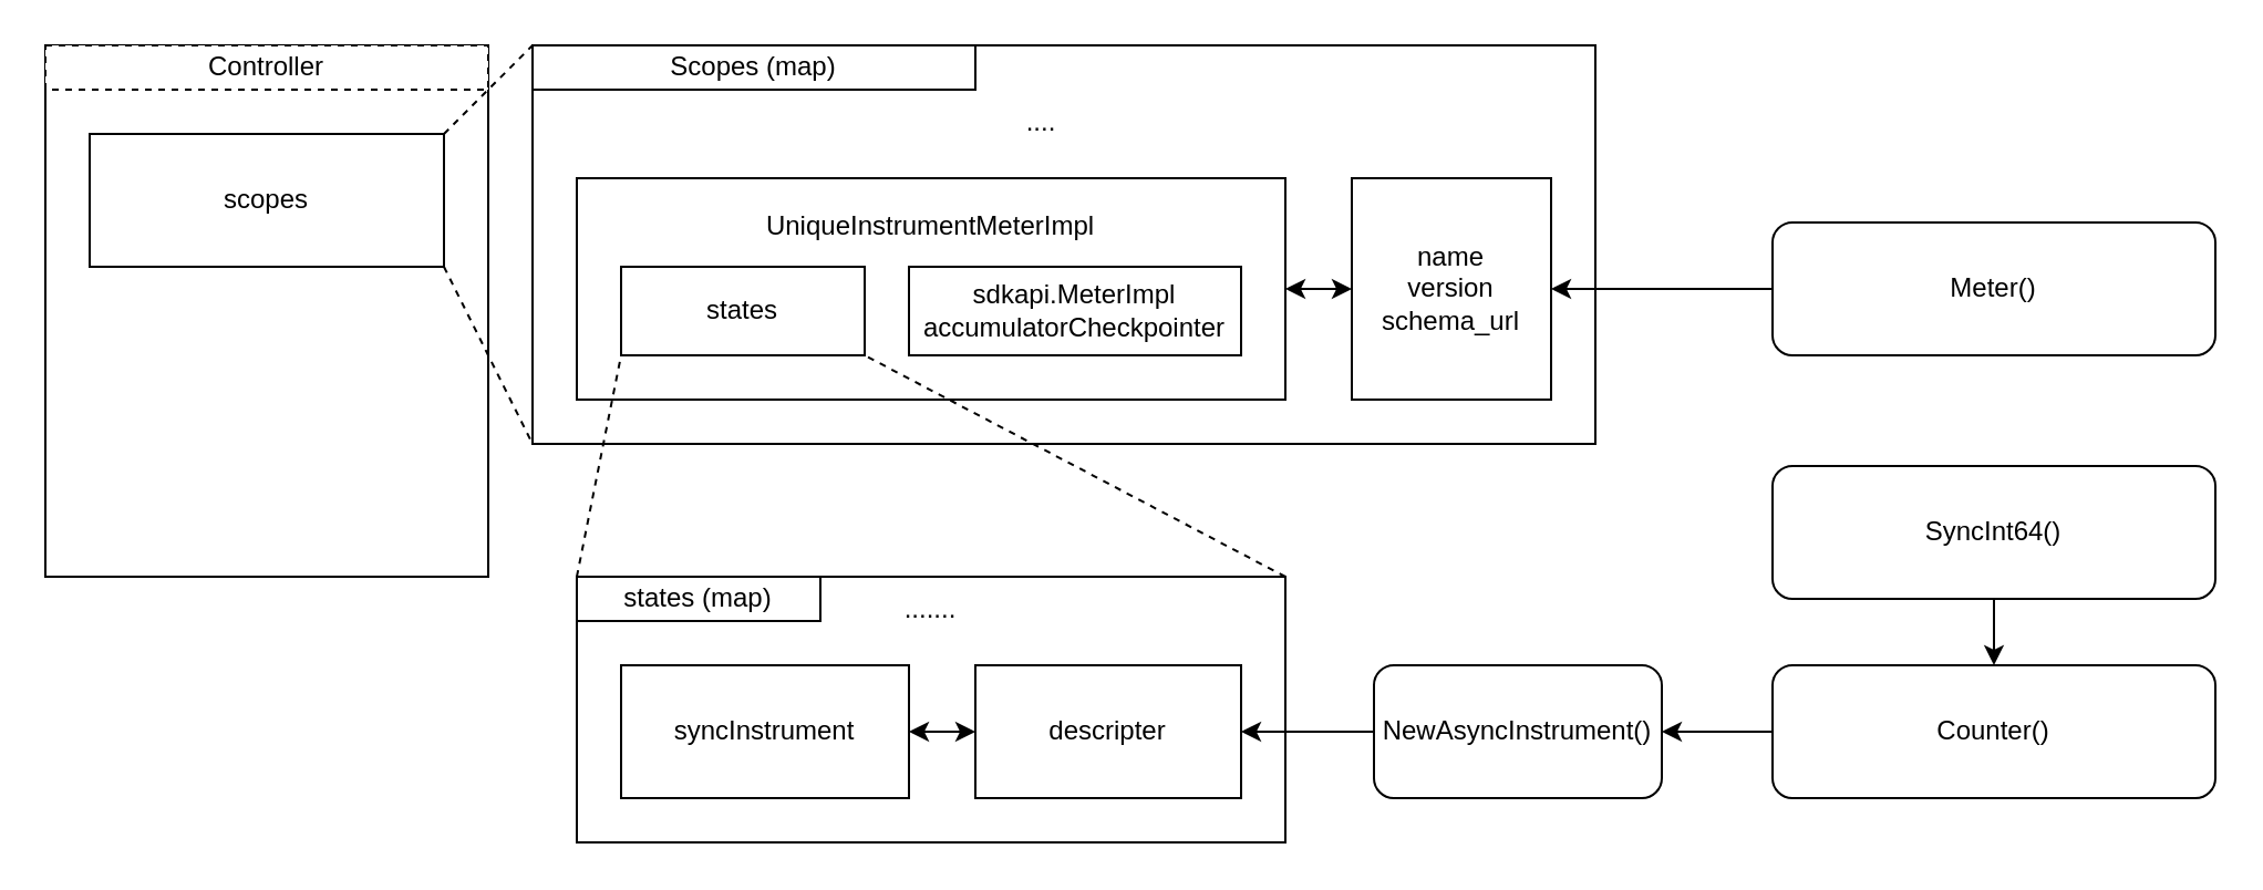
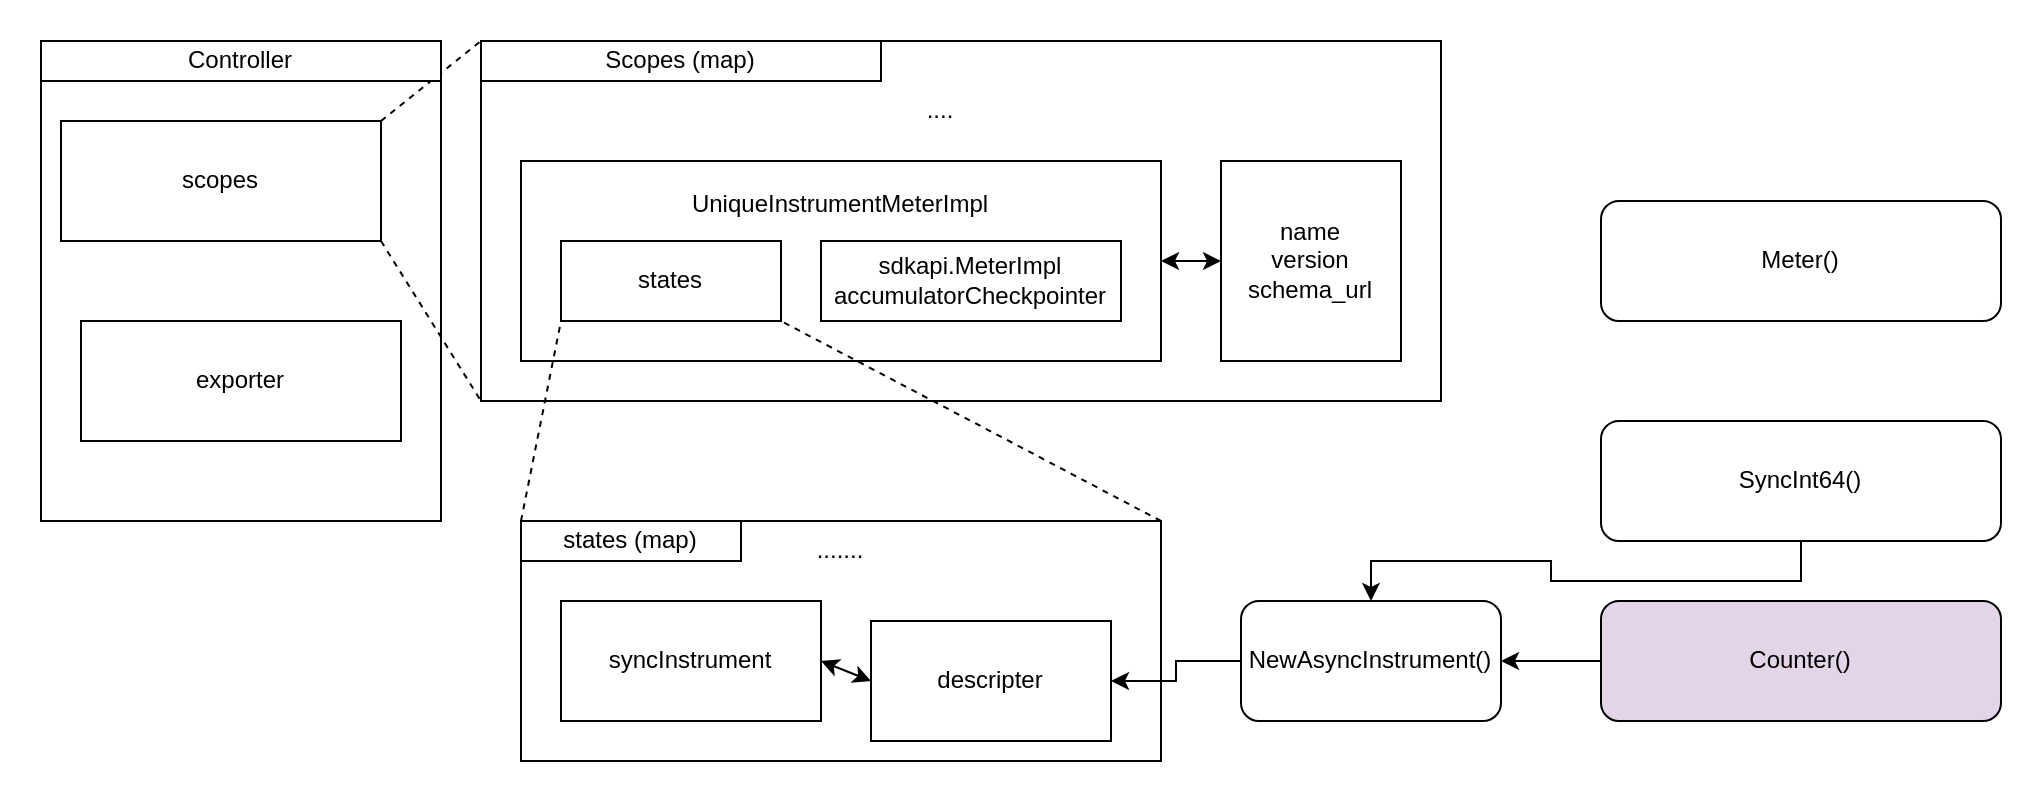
  <mxCell id="0" />
  <mxCell id="1" parent="0" />
  <mxCell id="2" value="" style="rounded=0;whiteSpace=wrap;html=1;" parent="1" vertex="1"><mxGeometry x="20" y="20" width="200" height="240" as="geometry" /></mxCell>
- <mxCell id="3" value="scopes" style="rounded=0;whiteSpace=wrap;html=1;" parent="1" vertex="1"><mxGeometry x="40" y="60" width="160" height="60" as="geometry" /></mxCell>
+ <mxCell id="3" value="scopes" style="rounded=0;whiteSpace=wrap;html=1;" parent="1" vertex="1"><mxGeometry x="30" y="60" width="160" height="60" as="geometry" /></mxCell>
  <mxCell id="4" value="" style="rounded=0;whiteSpace=wrap;html=1;" parent="1" vertex="1"><mxGeometry x="240" y="20" width="480" height="180" as="geometry" /></mxCell>
  <mxCell id="5" value="name&lt;br&gt;version&lt;br&gt;schema_url" style="rounded=0;whiteSpace=wrap;html=1;" parent="1" vertex="1"><mxGeometry x="610" y="80" width="90" height="100" as="geometry" /></mxCell>
+ <mxCell id="6" value="exporter" style="rounded=0;whiteSpace=wrap;html=1;" parent="1" vertex="1"><mxGeometry x="40" y="160" width="160" height="60" as="geometry" /></mxCell>
  <mxCell id="7" value="UniqueInstrumentMeterImpl&lt;br&gt;&lt;br&gt;&lt;br&gt;&lt;br&gt;&lt;br&gt;" style="rounded=0;whiteSpace=wrap;html=1;" parent="1" vertex="1"><mxGeometry x="260" y="80" width="320" height="100" as="geometry" /></mxCell>
  <mxCell id="8" value="states" style="rounded=0;whiteSpace=wrap;html=1;" parent="1" vertex="1"><mxGeometry x="280" y="120" width="110" height="40" as="geometry" /></mxCell>
  <mxCell id="9" value="sdkapi.MeterImpl&lt;br&gt;accumulatorCheckpointer" style="rounded=0;whiteSpace=wrap;html=1;" parent="1" vertex="1"><mxGeometry x="410" y="120" width="150" height="40" as="geometry" /></mxCell>
  <mxCell id="10" value="" style="endArrow=none;dashed=1;html=1;rounded=0;exitX=1;exitY=0;exitDx=0;exitDy=0;entryX=0;entryY=0;entryDx=0;entryDy=0;" parent="1" source="3" target="4" edge="1"><mxGeometry width="50" height="50" relative="1" as="geometry"><mxPoint x="200" y="20" as="sourcePoint" /><mxPoint x="250" y="-30" as="targetPoint" /></mxGeometry></mxCell>
  <mxCell id="11" value="" style="endArrow=none;dashed=1;html=1;rounded=0;exitX=1;exitY=1;exitDx=0;exitDy=0;entryX=0;entryY=1;entryDx=0;entryDy=0;" parent="1" source="3" target="4" edge="1"><mxGeometry width="50" height="50" relative="1" as="geometry"><mxPoint x="210" y="70" as="sourcePoint" /><mxPoint x="250" y="30" as="targetPoint" /></mxGeometry></mxCell>
  <mxCell id="12" value="" style="rounded=0;whiteSpace=wrap;html=1;" parent="1" vertex="1"><mxGeometry x="260" y="260" width="320" height="120" as="geometry" /></mxCell>
- <mxCell id="13" value="descripter&lt;br&gt;" style="rounded=0;whiteSpace=wrap;html=1;" parent="1" vertex="1"><mxGeometry x="440" y="300" width="120" height="60" as="geometry" /></mxCell>
+ <mxCell id="13" value="descripter&lt;br&gt;" style="rounded=0;whiteSpace=wrap;html=1;" parent="1" vertex="1"><mxGeometry x="435" y="310" width="120" height="60" as="geometry" /></mxCell>
  <mxCell id="14" value="syncInstrument" style="rounded=0;whiteSpace=wrap;html=1;" parent="1" vertex="1"><mxGeometry x="280" y="300" width="130" height="60" as="geometry" /></mxCell>
  <mxCell id="15" value="......." style="text;html=1;strokeColor=none;fillColor=none;align=center;verticalAlign=middle;whiteSpace=wrap;rounded=0;" parent="1" vertex="1"><mxGeometry x="390" y="260" width="60" height="30" as="geometry" /></mxCell>
  <mxCell id="16" value="" style="endArrow=none;dashed=1;html=1;rounded=0;exitX=0;exitY=0;exitDx=0;exitDy=0;entryX=0;entryY=1;entryDx=0;entryDy=0;" parent="1" source="12" target="8" edge="1"><mxGeometry width="50" height="50" relative="1" as="geometry"><mxPoint x="90" y="70" as="sourcePoint" /><mxPoint x="130" y="30" as="targetPoint" /></mxGeometry></mxCell>
  <mxCell id="17" value="" style="endArrow=none;dashed=1;html=1;rounded=0;exitX=1;exitY=0;exitDx=0;exitDy=0;entryX=1;entryY=1;entryDx=0;entryDy=0;" parent="1" source="12" target="8" edge="1"><mxGeometry width="50" height="50" relative="1" as="geometry"><mxPoint x="270" y="190" as="sourcePoint" /><mxPoint x="290" y="130" as="targetPoint" /></mxGeometry></mxCell>
- <mxCell id="18" style="edgeStyle=orthogonalEdgeStyle;rounded=0;orthogonalLoop=1;jettySize=auto;html=1;exitX=0;exitY=0.5;exitDx=0;exitDy=0;" parent="1" source="19" target="5" edge="1"><mxGeometry relative="1" as="geometry" /></mxCell>
  <mxCell id="19" value="Meter()" style="rounded=1;whiteSpace=wrap;html=1;" parent="1" vertex="1"><mxGeometry x="800" y="100" width="200" height="60" as="geometry" /></mxCell>
- <mxCell id="20" value="Controller" style="rounded=0;whiteSpace=wrap;html=1;dashed=1;" parent="1" vertex="1"><mxGeometry x="20" y="20" width="200" height="20" as="geometry" /></mxCell>
+ <mxCell id="20" value="Controller" style="rounded=0;whiteSpace=wrap;html=1;" parent="1" vertex="1"><mxGeometry x="20" y="20" width="200" height="20" as="geometry" /></mxCell>
  <mxCell id="21" value="Scopes (map)" style="rounded=0;whiteSpace=wrap;html=1;" parent="1" vertex="1"><mxGeometry x="240" y="20" width="200" height="20" as="geometry" /></mxCell>
  <mxCell id="22" value="...." style="text;html=1;strokeColor=none;fillColor=none;align=center;verticalAlign=middle;whiteSpace=wrap;rounded=0;" parent="1" vertex="1"><mxGeometry x="440" y="40" width="60" height="30" as="geometry" /></mxCell>
- <mxCell id="23" style="edgeStyle=orthogonalEdgeStyle;rounded=0;orthogonalLoop=1;jettySize=auto;html=1;exitX=0.5;exitY=1;exitDx=0;exitDy=0;entryX=0.5;entryY=0;entryDx=0;entryDy=0;" edge="1" parent="1" source="24" target="26"><mxGeometry relative="1" as="geometry" /></mxCell>
+ <mxCell id="23" style="edgeStyle=orthogonalEdgeStyle;rounded=0;orthogonalLoop=1;jettySize=auto;html=1;exitX=0.5;exitY=1;exitDx=0;exitDy=0;" edge="1" parent="1" source="24" target="29"><mxGeometry relative="1" as="geometry" /></mxCell>
  <mxCell id="24" value="SyncInt64()" style="rounded=1;whiteSpace=wrap;html=1;" parent="1" vertex="1"><mxGeometry x="800" y="210" width="200" height="60" as="geometry" /></mxCell>
  <mxCell id="25" style="edgeStyle=orthogonalEdgeStyle;rounded=0;orthogonalLoop=1;jettySize=auto;html=1;exitX=0;exitY=0.5;exitDx=0;exitDy=0;entryX=1;entryY=0.5;entryDx=0;entryDy=0;" edge="1" parent="1" source="26" target="29"><mxGeometry relative="1" as="geometry" /></mxCell>
- <mxCell id="26" value="Counter()" style="rounded=1;whiteSpace=wrap;html=1;" parent="1" vertex="1"><mxGeometry x="800" y="300" width="200" height="60" as="geometry" /></mxCell>
+ <mxCell id="26" value="Counter()" style="rounded=1;whiteSpace=wrap;html=1;fillColor=#e1d5e7;" parent="1" vertex="1"><mxGeometry x="800" y="300" width="200" height="60" as="geometry" /></mxCell>
  <mxCell id="27" value="" style="endArrow=classic;startArrow=classic;html=1;rounded=0;entryX=0;entryY=0.5;entryDx=0;entryDy=0;exitX=1;exitY=0.5;exitDx=0;exitDy=0;" edge="1" parent="1" source="7" target="5"><mxGeometry width="50" height="50" relative="1" as="geometry"><mxPoint x="580" y="10" as="sourcePoint" /><mxPoint x="630" y="-40" as="targetPoint" /></mxGeometry></mxCell>
  <mxCell id="28" style="edgeStyle=orthogonalEdgeStyle;rounded=0;orthogonalLoop=1;jettySize=auto;html=1;exitX=0;exitY=0.5;exitDx=0;exitDy=0;entryX=1;entryY=0.5;entryDx=0;entryDy=0;" edge="1" parent="1" source="29" target="13"><mxGeometry relative="1" as="geometry" /></mxCell>
  <mxCell id="29" value="NewAsyncInstrument()" style="rounded=1;whiteSpace=wrap;html=1;" vertex="1" parent="1"><mxGeometry x="620" y="300" width="130" height="60" as="geometry" /></mxCell>
  <mxCell id="30" value="" style="endArrow=classic;startArrow=classic;html=1;rounded=0;entryX=0;entryY=0.5;entryDx=0;entryDy=0;exitX=1;exitY=0.5;exitDx=0;exitDy=0;" edge="1" parent="1" source="14" target="13"><mxGeometry width="50" height="50" relative="1" as="geometry"><mxPoint x="590" y="140" as="sourcePoint" /><mxPoint x="620" y="140" as="targetPoint" /></mxGeometry></mxCell>
  <mxCell id="31" value="states (map)" style="rounded=0;whiteSpace=wrap;html=1;" vertex="1" parent="1"><mxGeometry x="260" y="260" width="110" height="20" as="geometry" /></mxCell>
